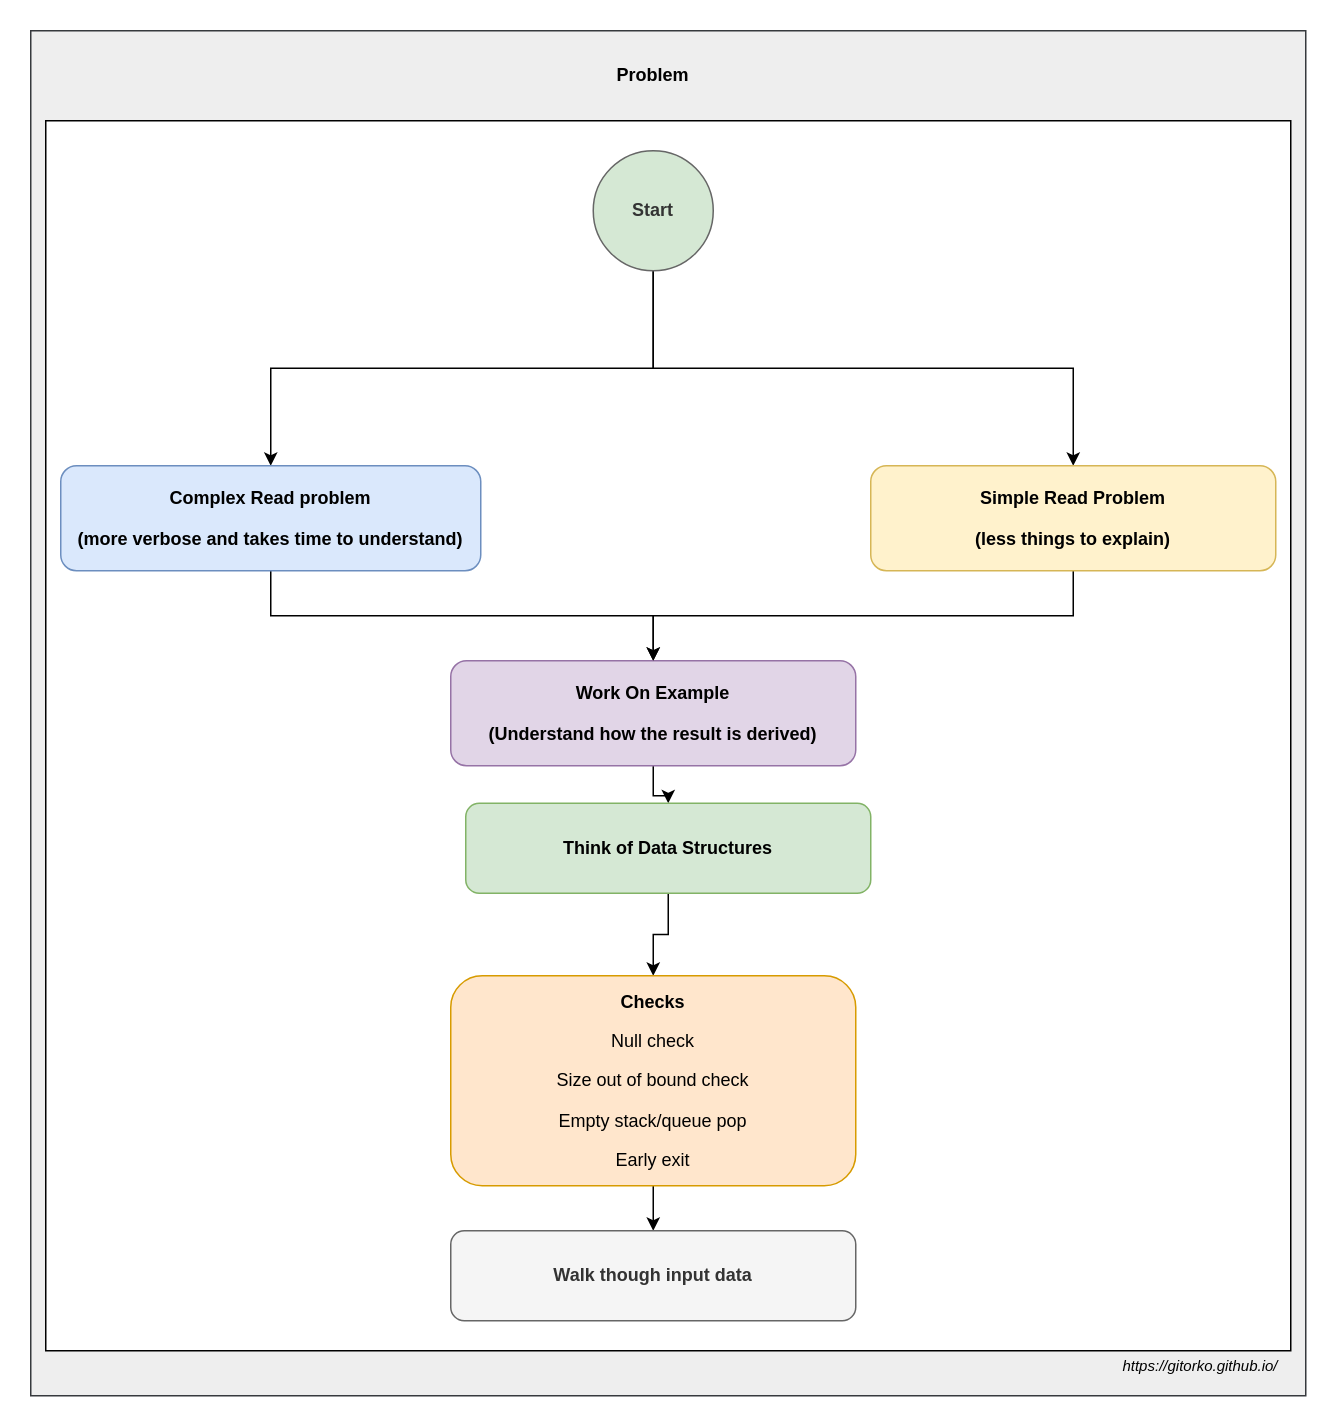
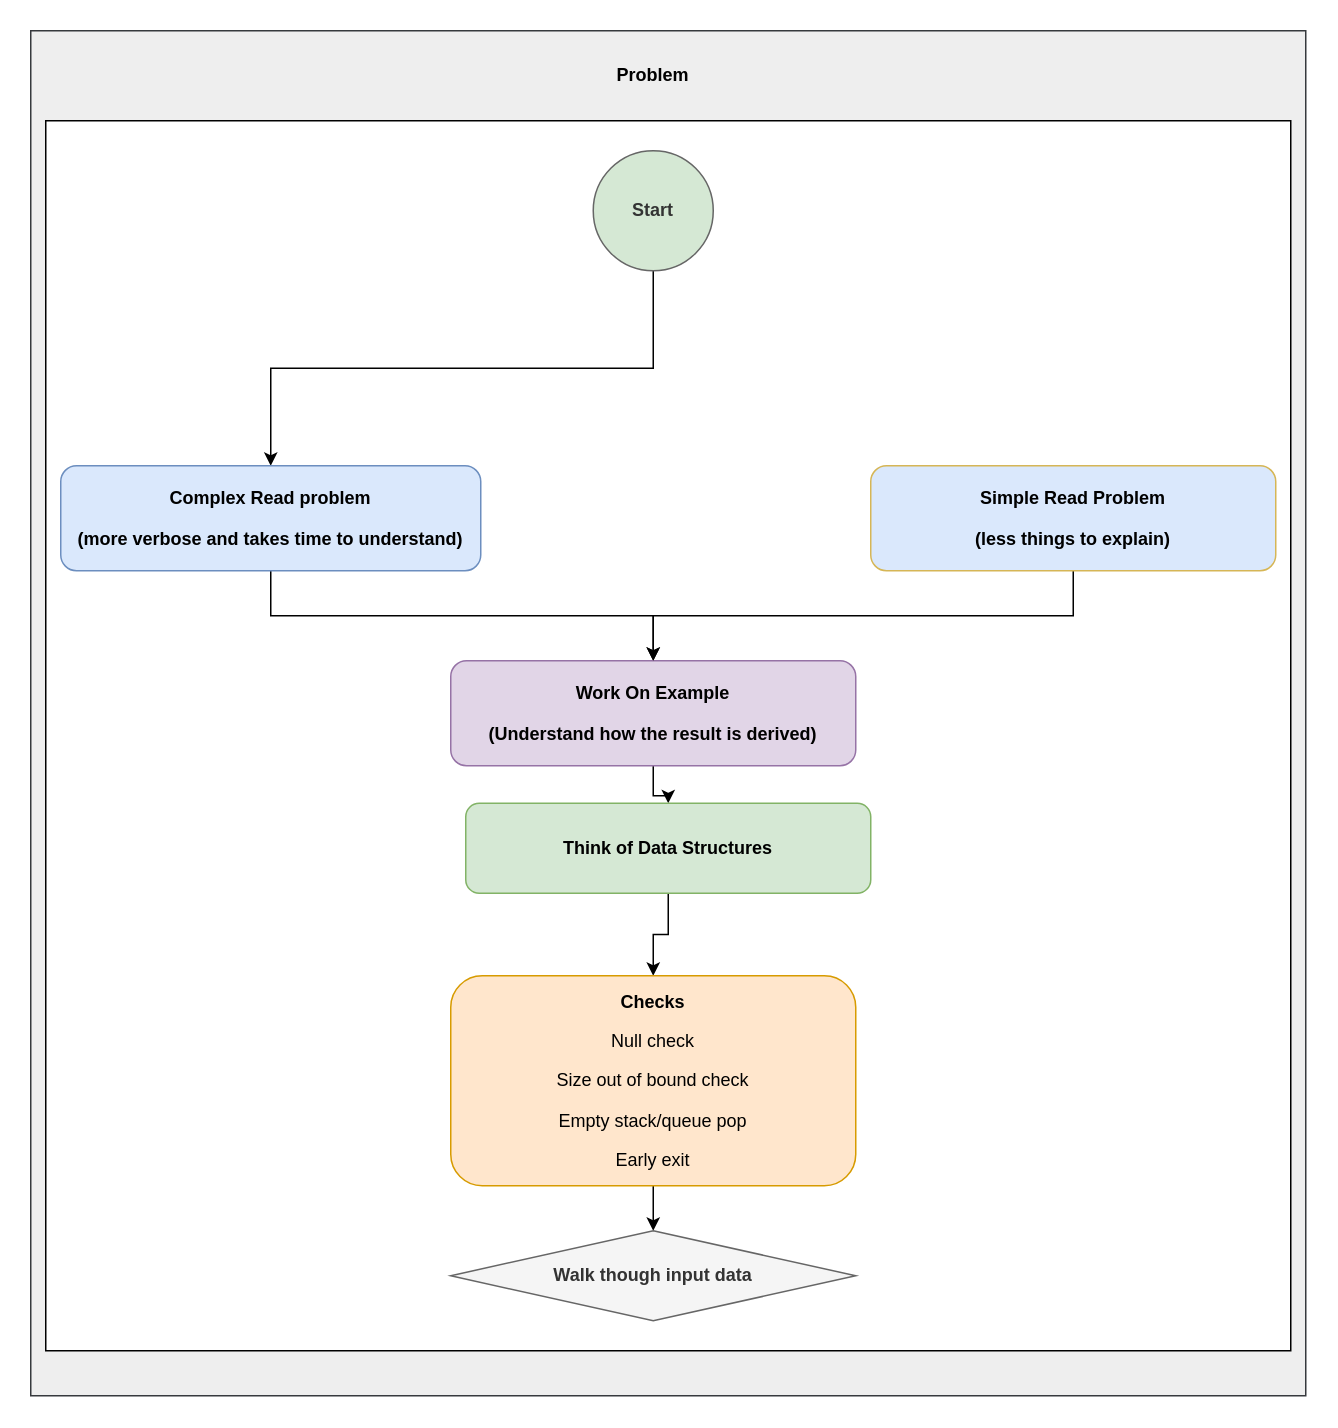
  <mxCell id="0" />
  <mxCell id="1" parent="0" />
  <mxCell id="2" value="" style="rounded=0;whiteSpace=wrap;html=1;fillColor=#eeeeee;strokeColor=#36393d;" parent="1" vertex="1"><mxGeometry x="20" y="20" width="850" height="910" as="geometry" /></mxCell>
  <mxCell id="3" value="" style="rounded=0;whiteSpace=wrap;html=1;" parent="1" vertex="1"><mxGeometry x="30" y="80" width="830" height="820" as="geometry" /></mxCell>
- <mxCell id="4" style="edgeStyle=orthogonalEdgeStyle;rounded=0;orthogonalLoop=1;jettySize=auto;html=1;exitX=0.5;exitY=1;exitDx=0;exitDy=0;" parent="1" source="6" target="17" edge="1"><mxGeometry relative="1" as="geometry" /></mxCell>
  <mxCell id="5" style="edgeStyle=orthogonalEdgeStyle;rounded=0;orthogonalLoop=1;jettySize=auto;html=1;exitX=0.5;exitY=1;exitDx=0;exitDy=0;" parent="1" source="6" target="8" edge="1"><mxGeometry relative="1" as="geometry" /></mxCell>
  <mxCell id="6" value="Start" style="ellipse;whiteSpace=wrap;html=1;aspect=fixed;fillColor=#d5e8d4;strokeColor=#666666;fontStyle=1;fontColor=#333333;" parent="1" vertex="1"><mxGeometry x="395" y="100" width="80" height="80" as="geometry" /></mxCell>
  <mxCell id="7" value="" style="edgeStyle=orthogonalEdgeStyle;rounded=0;orthogonalLoop=1;jettySize=auto;html=1;" parent="1" source="8" target="10" edge="1"><mxGeometry relative="1" as="geometry" /></mxCell>
  <mxCell id="8" value="&lt;p style=&quot;white-space: normal&quot;&gt;&lt;strong&gt;&lt;font style=&quot;font-size: 12px&quot;&gt;Complex Read problem&lt;/font&gt;&lt;/strong&gt;&lt;/p&gt;&lt;p style=&quot;white-space: normal&quot;&gt;&lt;strong&gt;&lt;font style=&quot;font-size: 12px&quot;&gt;(more verbose and takes time to understand)&lt;/font&gt;&lt;/strong&gt;&lt;/p&gt;" style="rounded=1;whiteSpace=wrap;html=1;fillColor=#dae8fc;strokeColor=#6c8ebf;" parent="1" vertex="1"><mxGeometry x="40" y="310" width="280" height="70" as="geometry" /></mxCell>
  <mxCell id="9" value="" style="edgeStyle=orthogonalEdgeStyle;rounded=0;orthogonalLoop=1;jettySize=auto;html=1;" parent="1" source="10" target="12" edge="1"><mxGeometry relative="1" as="geometry" /></mxCell>
  <mxCell id="10" value="&lt;p&gt;&lt;strong&gt;&lt;font style=&quot;font-size: 12px&quot;&gt;Work On Example&lt;/font&gt;&lt;/strong&gt;&lt;/p&gt;&lt;p&gt;&lt;strong&gt;&lt;font style=&quot;font-size: 12px&quot;&gt;(Understand how the result is derived)&lt;/font&gt;&lt;/strong&gt;&lt;/p&gt;" style="rounded=1;whiteSpace=wrap;html=1;fillColor=#e1d5e7;strokeColor=#9673a6;" parent="1" vertex="1"><mxGeometry x="300" y="440" width="270" height="70" as="geometry" /></mxCell>
  <mxCell id="11" value="" style="edgeStyle=orthogonalEdgeStyle;rounded=0;orthogonalLoop=1;jettySize=auto;html=1;" parent="1" source="12" target="14" edge="1"><mxGeometry relative="1" as="geometry" /></mxCell>
  <mxCell id="12" value="&lt;p&gt;&lt;strong&gt;&lt;font style=&quot;font-size: 12px&quot;&gt;Think of Data Structures&lt;/font&gt;&lt;/strong&gt;&lt;br&gt;&lt;/p&gt;" style="rounded=1;whiteSpace=wrap;html=1;fillColor=#d5e8d4;strokeColor=#82b366;" parent="1" vertex="1"><mxGeometry x="310" y="535" width="270" height="60" as="geometry" /></mxCell>
  <mxCell id="13" value="" style="edgeStyle=orthogonalEdgeStyle;rounded=0;orthogonalLoop=1;jettySize=auto;html=1;" parent="1" source="14" target="15" edge="1"><mxGeometry relative="1" as="geometry" /></mxCell>
  <mxCell id="14" value="&lt;p&gt;&lt;strong&gt;&lt;font style=&quot;font-size: 12px&quot;&gt;Checks&lt;/font&gt;&lt;/strong&gt;&lt;/p&gt;&lt;p&gt;&lt;font style=&quot;font-size: 12px&quot;&gt;Null check&lt;/font&gt;&lt;/p&gt;&lt;p&gt;&lt;font style=&quot;font-size: 12px&quot;&gt;Size out of bound check&lt;/font&gt;&lt;/p&gt;&lt;p&gt;&lt;font style=&quot;font-size: 12px&quot;&gt;Empty stack/queue pop&lt;/font&gt;&lt;/p&gt;&lt;p&gt;&lt;font style=&quot;font-size: 12px&quot;&gt;Early exit&lt;/font&gt;&lt;/p&gt;" style="rounded=1;whiteSpace=wrap;html=1;fillColor=#ffe6cc;strokeColor=#d79b00;" parent="1" vertex="1"><mxGeometry x="300" y="650" width="270" height="140" as="geometry" /></mxCell>
- <mxCell id="15" value="&lt;p&gt;&lt;font style=&quot;font-size: 12px&quot;&gt;Walk though input data&lt;/font&gt;&lt;br&gt;&lt;/p&gt;" style="rounded=1;whiteSpace=wrap;html=1;fontStyle=1;fillColor=#f5f5f5;strokeColor=#666666;fontColor=#333333;" parent="1" vertex="1"><mxGeometry x="300" y="820" width="270" height="60" as="geometry" /></mxCell>
+ <mxCell id="15" value="&lt;p&gt;&lt;font style=&quot;font-size: 12px&quot;&gt;Walk though input data&lt;/font&gt;&lt;br&gt;&lt;/p&gt;" style="rhombus;whiteSpace=wrap;html=1;fontStyle=1;fillColor=#f5f5f5;strokeColor=#666666;fontColor=#333333;" parent="1" vertex="1"><mxGeometry x="300" y="820" width="270" height="60" as="geometry" /></mxCell>
  <mxCell id="16" style="edgeStyle=orthogonalEdgeStyle;rounded=0;orthogonalLoop=1;jettySize=auto;html=1;entryX=0.5;entryY=0;entryDx=0;entryDy=0;exitX=0.5;exitY=1;exitDx=0;exitDy=0;" parent="1" source="17" target="10" edge="1"><mxGeometry relative="1" as="geometry" /></mxCell>
- <mxCell id="17" value="&lt;p&gt;&lt;strong&gt;&lt;font style=&quot;font-size: 12px&quot;&gt;Simple Read Problem&lt;/font&gt;&lt;/strong&gt;&lt;/p&gt;&lt;p&gt;&lt;strong&gt;&lt;font style=&quot;font-size: 12px&quot;&gt;(less things to explain)&lt;/font&gt;&lt;/strong&gt;&lt;/p&gt;" style="rounded=1;whiteSpace=wrap;html=1;fillColor=#fff2cc;strokeColor=#d6b656;" parent="1" vertex="1"><mxGeometry x="580" y="310" width="270" height="70" as="geometry" /></mxCell>
+ <mxCell id="17" value="&lt;p&gt;&lt;strong&gt;&lt;font style=&quot;font-size: 12px&quot;&gt;Simple Read Problem&lt;/font&gt;&lt;/strong&gt;&lt;/p&gt;&lt;p&gt;&lt;strong&gt;&lt;font style=&quot;font-size: 12px&quot;&gt;(less things to explain)&lt;/font&gt;&lt;/strong&gt;&lt;/p&gt;" style="rounded=1;whiteSpace=wrap;html=1;fillColor=#dae8fc;strokeColor=#d6b656;" parent="1" vertex="1"><mxGeometry x="580" y="310" width="270" height="70" as="geometry" /></mxCell>
  <mxCell id="18" value="Problem" style="text;html=1;strokeColor=none;fillColor=none;align=center;verticalAlign=middle;whiteSpace=wrap;rounded=0;fontStyle=1" parent="1" vertex="1"><mxGeometry x="415" y="40" width="40" height="20" as="geometry" /></mxCell>
- <mxCell id="19" value="&lt;font style=&quot;font-size: 10px&quot;&gt;&lt;i&gt;https://gitorko.github.io/&lt;/i&gt;&lt;/font&gt;" style="text;html=1;strokeColor=none;fillColor=none;align=center;verticalAlign=middle;whiteSpace=wrap;rounded=0;" parent="1" vertex="1"><mxGeometry x="740" y="900" width="120" height="20" as="geometry" /></mxCell>
